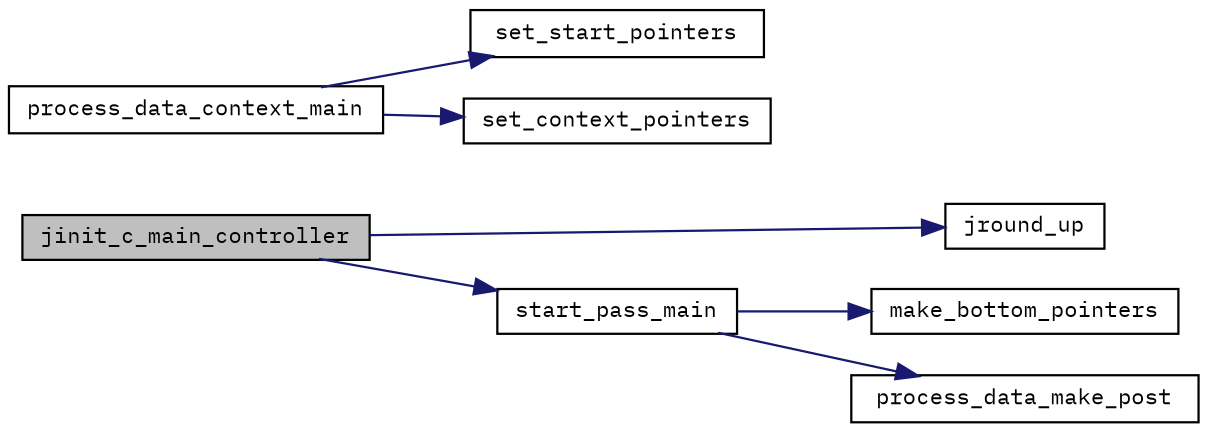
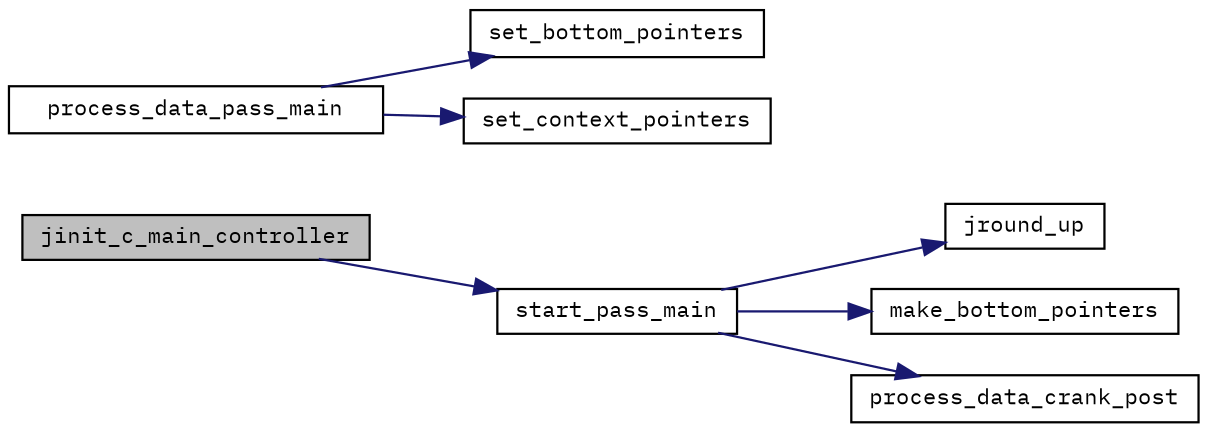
  digraph {
    fontname="IBM Plex Mono"
    rankdir=LR
    node [color=black fontname="IBM Plex Mono" fontsize=10 shape=record]
    edge [color=midnightblue fontname="IBM Plex Mono" fontsize=10 labelfontname=Helvetica labelfontsize=10 style=solid]
    n1 [fillcolor=grey75 fontcolor=black height=0.2 label=jinit_c_main_controller style=filled width=0.4]
    n2 [height=0.2 label=start_pass_main width=0.4]
    n3 [height=0.2 label=jround_up width=0.4]
    n4 [height=0.2 label=make_bottom_pointers width=0.4]
-   n5 [height=0.2 label=process_data_make_post width=0.4]
-   n6 [height=0.2 label=process_data_context_main width=0.4]
-   n7 [height=0.2 label=set_start_pointers width=0.4]
+   n5 [height=0.2 label=process_data_crank_post width=0.4]
+   n6 [height=0.2 label=process_data_pass_main width=0.4]
+   n7 [height=0.2 label=set_bottom_pointers width=0.4]
    n8 [height=0.2 label=set_context_pointers width=0.4]
    n1 -> n2
-   n1 -> n3
+   n2 -> n3
    n2 -> n4
    n2 -> n5
    n6 -> n7
    n6 -> n8
  }
